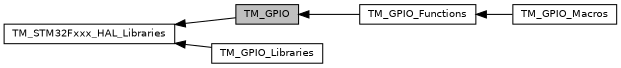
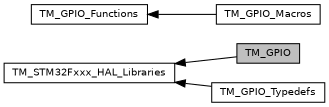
  digraph {
    rankdir=LR
    node [color=black fillcolor=white fontname=Helvetica fontsize=10 shape=record style=filled]
    edge [dir=back fontname=Helvetica fontsize=10 labelfontname=Helvetica labelfontsize=10 shape=plaintext style=solid]
    n1 [height=0.2 label=TM_STM32Fxxx_HAL_Libraries width=0.4]
    n2 [fillcolor=grey75 fontcolor=black height=0.2 label=TM_GPIO width=0.4]
-   n3 [height=0.2 label=TM_GPIO_Libraries width=0.4]
+   n3 [height=0.2 label=TM_GPIO_Typedefs width=0.4]
    n4 [height=0.2 label=TM_GPIO_Functions width=0.4]
    n5 [height=0.2 label=TM_GPIO_Macros width=0.4]
    n1 -> n2
    n1 -> n3
-   n2 -> n4
    n4 -> n5
  }
